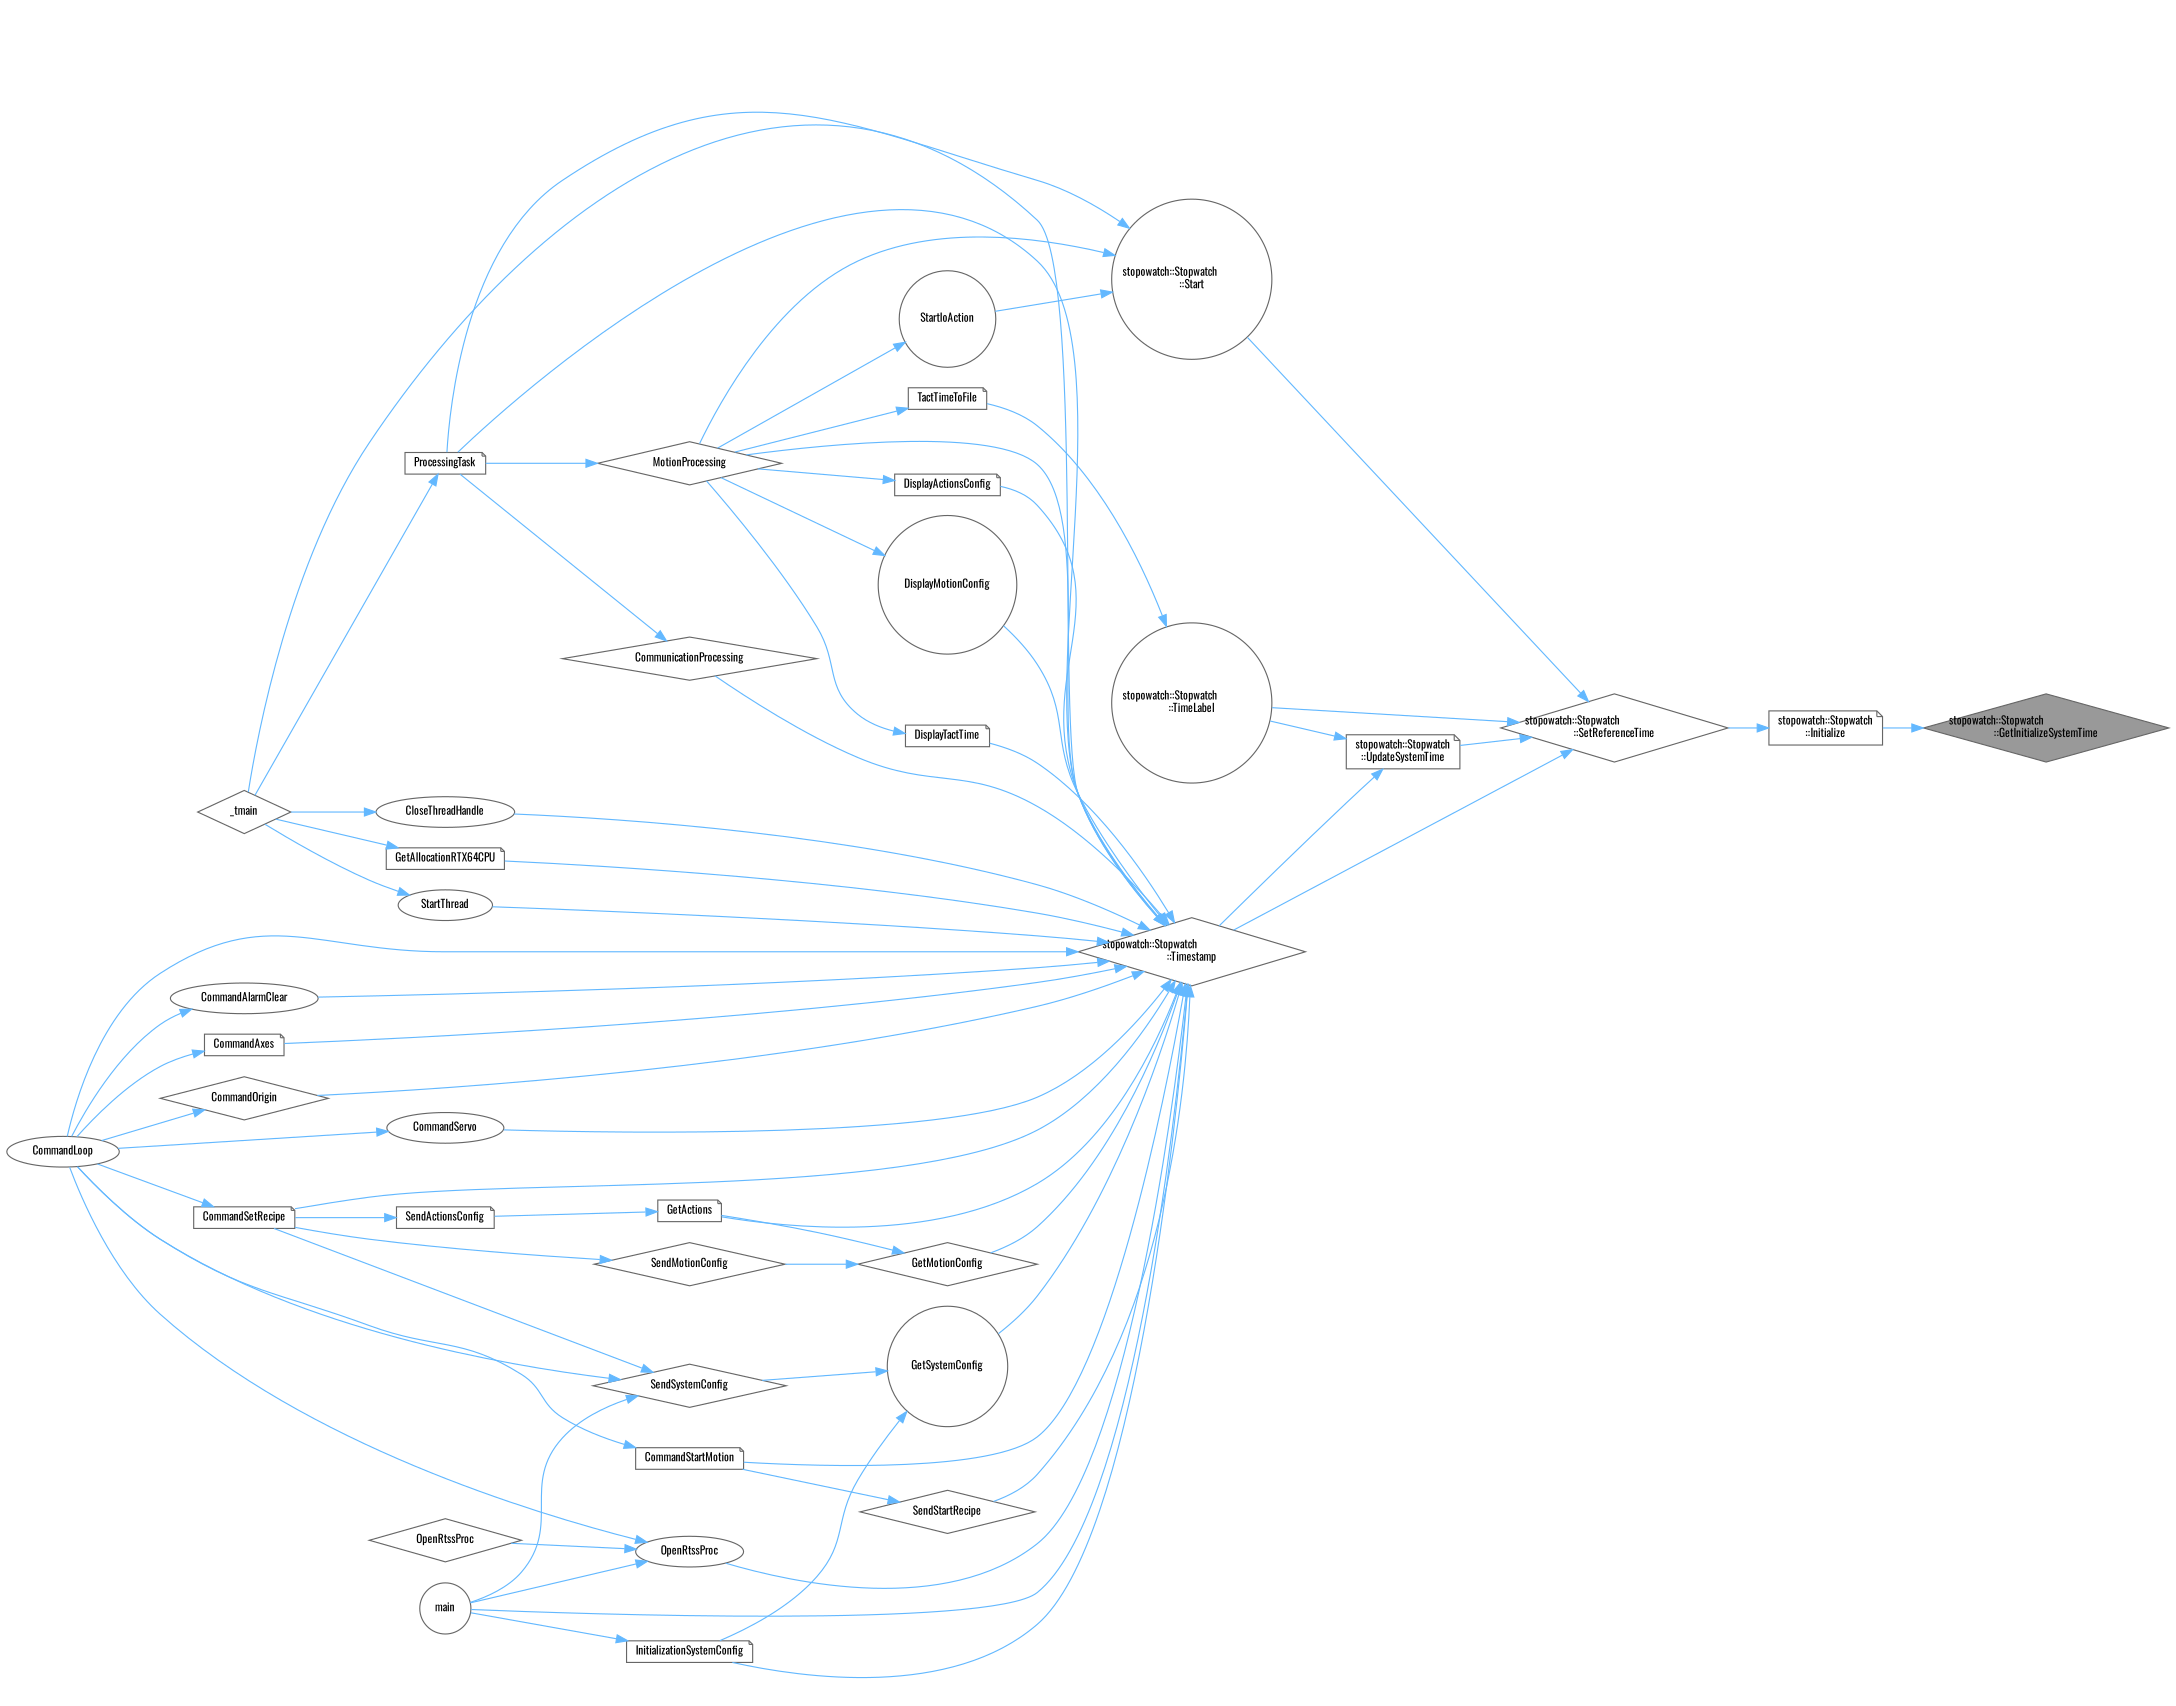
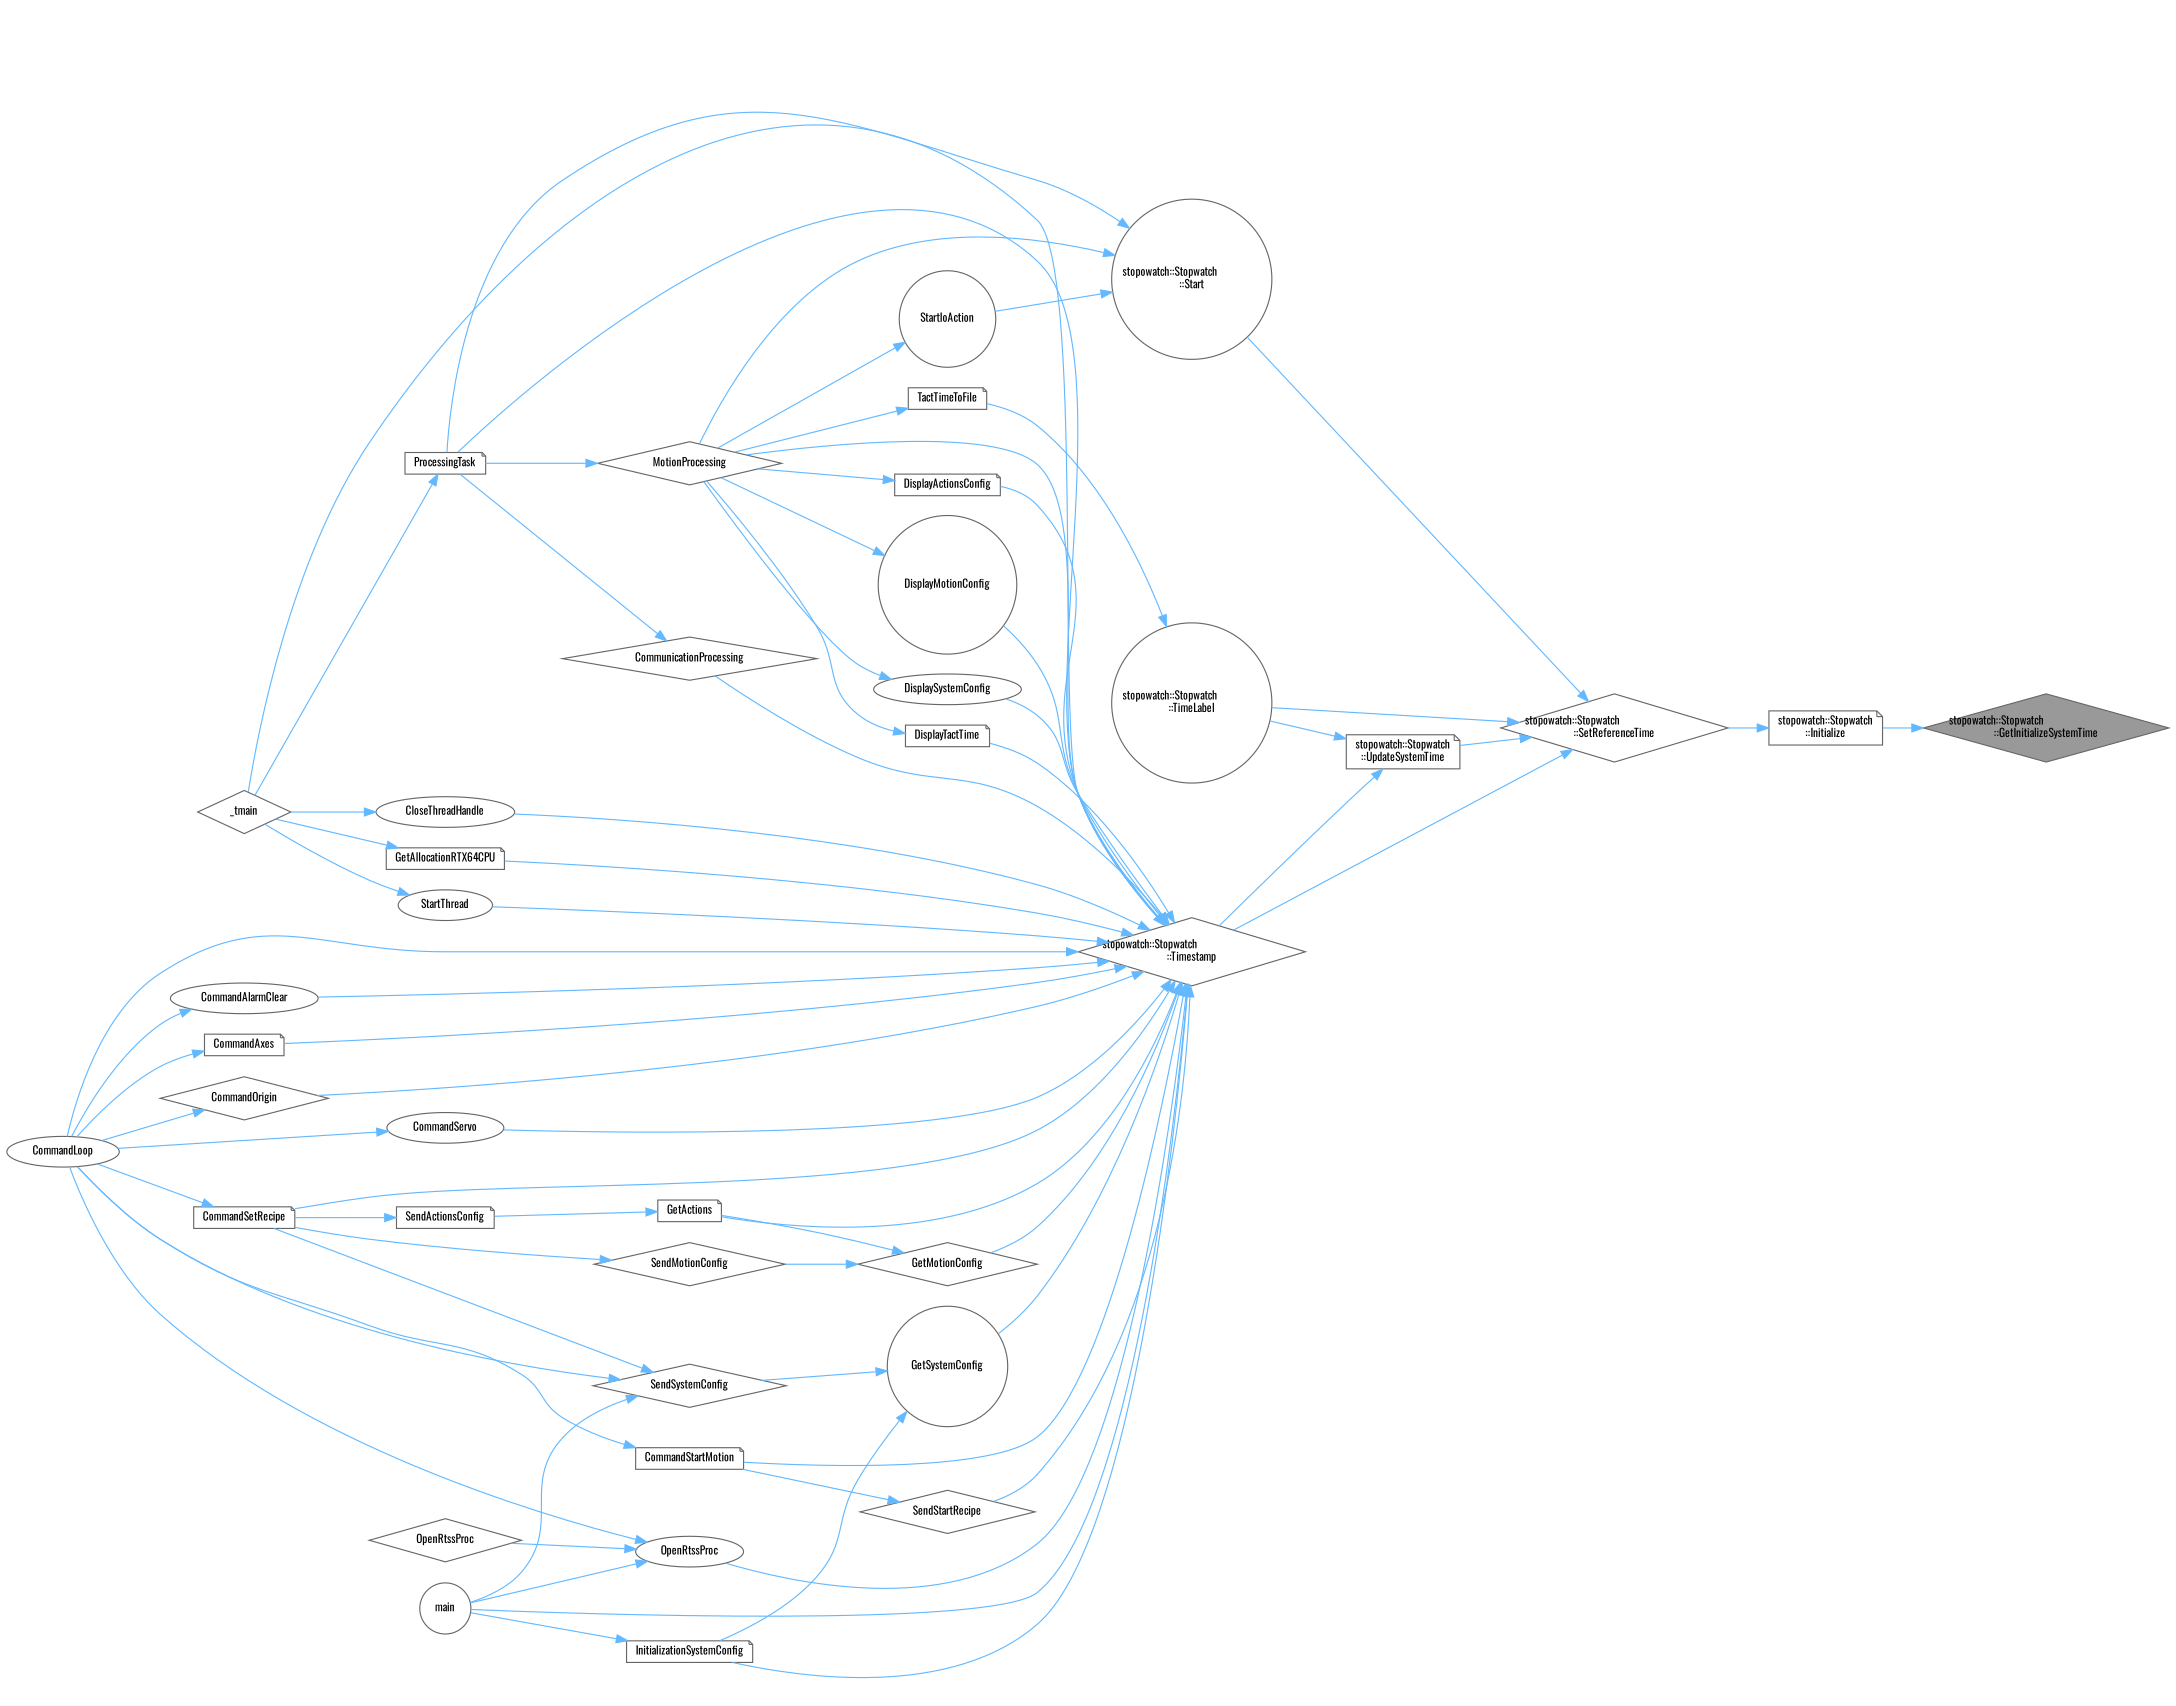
  digraph {
    fontname=Oswald
    rankdir=RL
    node [color=grey40 fillcolor=white fontname=Oswald fontsize=10 shape=note style=filled]
    edge [color=steelblue1 dir=back fontname=Oswald fontsize=10 labelfontname=Helvetica labelfontsize=10 style=solid]
    n1 [color=gray40 fillcolor=grey60 fontcolor=black height=0.2 label="stopowatch::Stopwatch\l::GetInitializeSystemTime" shape=diamond width=0.4]
    n2 [height=0.2 label="stopowatch::Stopwatch\l::Initialize" width=0.4]
    n3 [height=0.2 label="stopowatch::Stopwatch\l::SetReferenceTime" shape=diamond width=0.4]
    n4 [height=0.2 label="stopowatch::Stopwatch\l::Start" shape=circle width=0.4]
    n5 [height=0.2 label="stopowatch::Stopwatch\l::TimeLabel" shape=circle width=0.4]
    n6 [height=0.2 label="stopowatch::Stopwatch\l::Timestamp" shape=diamond width=0.4]
    n7 [height=0.2 label="stopowatch::Stopwatch\l::UpdateSystemTime" width=0.4]
    n8 [height=0.2 label=MotionProcessing shape=diamond width=0.4]
    n9 [height=0.2 label=ProcessingTask width=0.4]
    n10 [height=0.2 label=StartIoAction shape=circle width=0.4]
    n11 [height=0.2 label=TactTimeToFile width=0.4]
    n12 [height=0.2 label=_tmain shape=diamond width=0.4]
    n13 [height=0.2 label=CloseThreadHandle shape=ellipse width=0.4]
    n14 [height=0.2 label=CommandAlarmClear shape=ellipse width=0.4]
    n15 [height=0.2 label=CommandLoop shape=ellipse width=0.4]
    n16 [height=0.2 label=main shape=circle width=0.4]
    n17 [height=0.2 label=CommandAxes width=0.4]
    n18 [height=0.2 label=CommandOrigin shape=diamond width=0.4]
    n19 [height=0.2 label=CommandServo shape=ellipse width=0.4]
    n20 [height=0.2 label=CommandSetRecipe width=0.4]
    n21 [height=0.2 label=CommandStartMotion width=0.4]
    n22 [height=0.2 label=CommunicationProcessing shape=diamond width=0.4]
    n23 [height=0.2 label=DisplayActionsConfig width=0.4]
    n24 [height=0.2 label=DisplayMotionConfig shape=circle width=0.4]
+   n25 [height=0.2 label=DisplaySystemConfig shape=ellipse width=0.4]
    n26 [height=0.2 label=DisplayTactTime width=0.4]
    n27 [height=0.2 label=GetActions width=0.4]
    n28 [height=0.2 label=GetAllocationRTX64CPU width=0.4]
    n29 [height=0.2 label=GetMotionConfig shape=diamond width=0.4]
    n30 [height=0.2 label=GetSystemConfig shape=circle width=0.4]
    n31 [height=0.2 label=InitializationSystemConfig width=0.4]
    n32 [height=0.2 label=OpenRtssProc shape=ellipse width=0.4]
    n33 [height=0.2 label=SendStartRecipe shape=diamond width=0.4]
    n34 [height=0.2 label=StartThread shape=ellipse width=0.4]
    n35 [height=0.2 label=SendActionsConfig width=0.4]
    n36 [height=0.2 label=SendMotionConfig shape=diamond width=0.4]
    n37 [height=0.2 label=SendSystemConfig shape=diamond width=0.4]
    n38 [height=0.2 label=OpenRtssProc shape=diamond width=0.4]
    n1 -> n2
    n2 -> n3
    n3 -> n4
    n3 -> n5
    n3 -> n6
    n3 -> n7
    n4 -> n8
    n4 -> n9
    n4 -> n10
    n5 -> n11
    n6 -> n8
    n6 -> n9
    n6 -> n12
    n6 -> n13
    n6 -> n14
    n6 -> n15
    n6 -> n16
    n6 -> n17
    n6 -> n18
    n6 -> n19
    n6 -> n20
    n6 -> n21
    n6 -> n22
    n6 -> n23
    n6 -> n24
+   n6 -> n25
    n6 -> n26
    n6 -> n27
    n6 -> n28
    n6 -> n29
    n6 -> n30
    n6 -> n31
    n6 -> n32
    n6 -> n33
    n6 -> n34
    n7 -> n5
    n7 -> n6
    n8 -> n9
    n9 -> n12
    n10 -> n8
    n11 -> n8
    n13 -> n12
    n14 -> n15
    n17 -> n15
    n18 -> n15
    n19 -> n15
    n20 -> n15
    n21 -> n15
    n22 -> n9
    n23 -> n8
    n24 -> n8
+   n25 -> n8
    n26 -> n8
    n27 -> n35
    n28 -> n12
    n29 -> n27
    n29 -> n36
    n30 -> n31
    n30 -> n37
    n31 -> n16
    n32 -> n15
    n32 -> n16
    n32 -> n38
    n33 -> n21
    n34 -> n12
    n35 -> n20
    n36 -> n20
    n37 -> n15
    n37 -> n16
    n37 -> n20
  }
